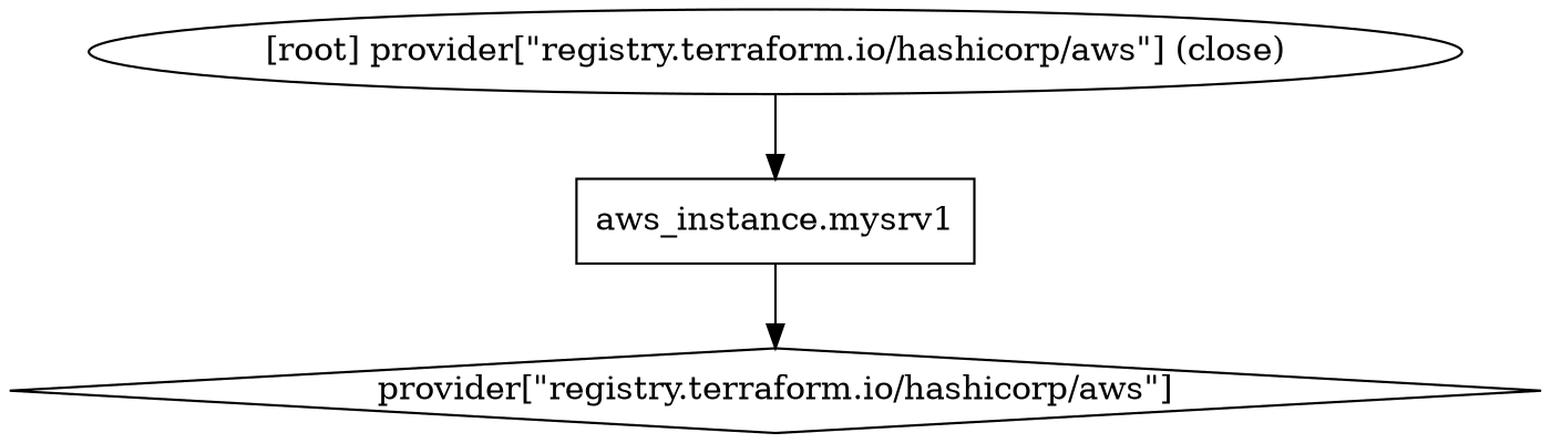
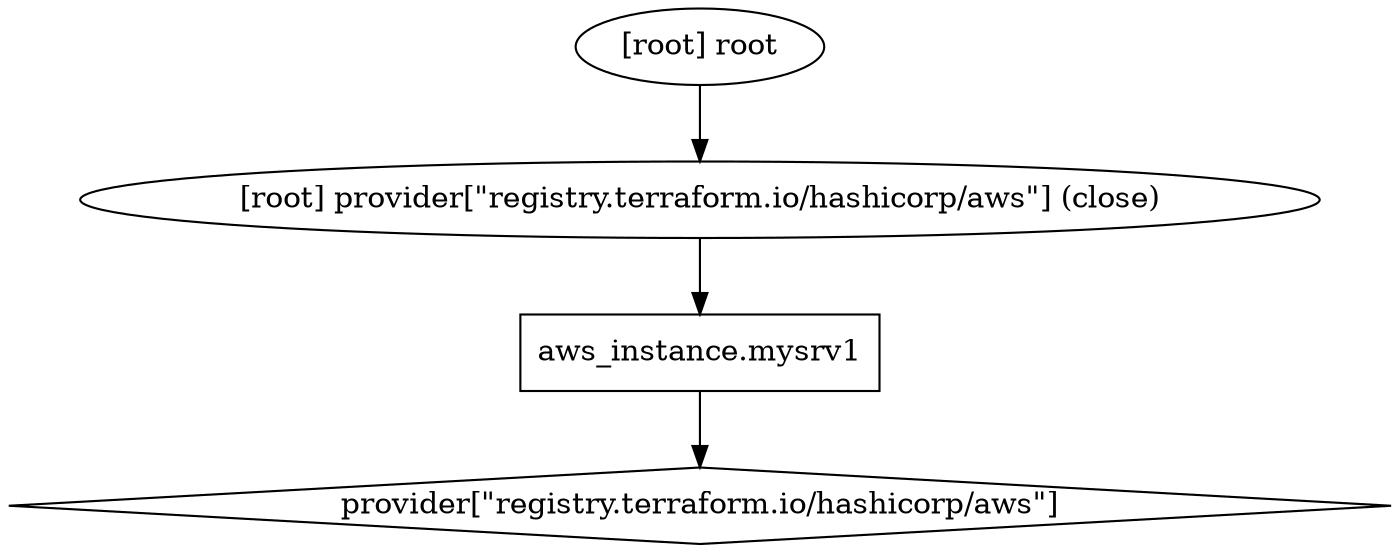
  digraph {
    compound=true
    newrank=true
    n1 [label="aws_instance.mysrv1" shape=box]
    n2 [label="provider[\"registry.terraform.io/hashicorp/aws\"]" shape=diamond]
    "[root] provider[\"registry.terraform.io/hashicorp/aws\"] (close)"
+   "[root] root"
    subgraph sub_1 {
      n1
      n2
      "[root] provider[\"registry.terraform.io/hashicorp/aws\"] (close)"
+     "[root] root"
    }
    n1 -> n2
    "[root] provider[\"registry.terraform.io/hashicorp/aws\"] (close)" -> n1
+   "[root] root" -> "[root] provider[\"registry.terraform.io/hashicorp/aws\"] (close)"
  }
